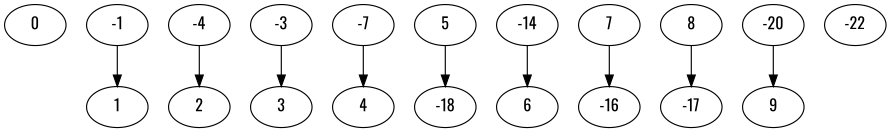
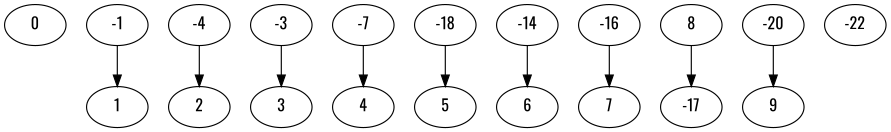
  digraph {
    fontname=Oswald
    node [fontname=Oswald]
    edge [fontname=Oswald]
    0
    -1
    1
    -4
    2
    n6 [label=-3]
    3
    n8 [label=-7]
    4
    n10 [label=-18]
    5
    -14
    6
    -16
    7
    8
    -17
    -20
    9
    -22
    -1 -> 1
    -4 -> 2
    n6 -> 3
    n8 -> 4
-   5 -> n10
+   n10 -> 5
    -14 -> 6
-   7 -> -16
+   -16 -> 7
    8 -> -17
    -20 -> 9
  }
